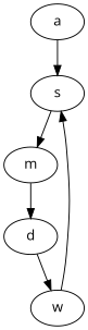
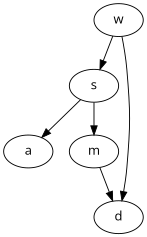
  digraph {
    fontname="Open Sans"
    node [fontname="Open Sans"]
    edge [fontname="Open Sans"]
    s
    a
    m
    w
    d
-   a -> s
+   s -> a
    s -> m
    m -> d
    w -> s
-   d -> w
+   w -> d
  }
